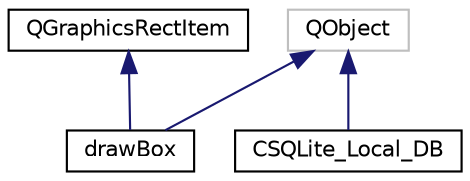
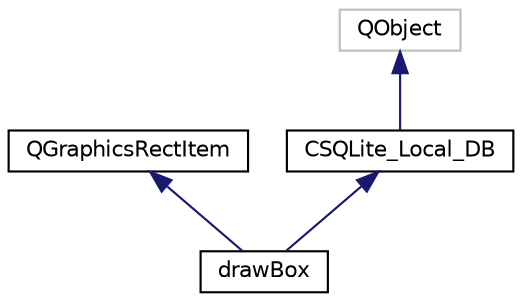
  digraph {
    rankdir=TB
    node [color=black fillcolor=white fontname=Helvetica fontsize=10 shape=record style=filled]
    edge [color=midnightblue dir=back fontname=Helvetica fontsize=10 labelfontname=Helvetica labelfontsize=10 style=solid]
    n1 [height=0.2 label=QGraphicsRectItem width=0.4]
    n2 [height=0.2 label=drawBox width=0.4]
    n3 [color=grey75 height=0.2 label=QObject width=0.4]
    n4 [height=0.2 label=CSQLite_Local_DB width=0.4]
    n1 -> n2
-   n3 -> n2
+   n4 -> n2
    n3 -> n4
  }
